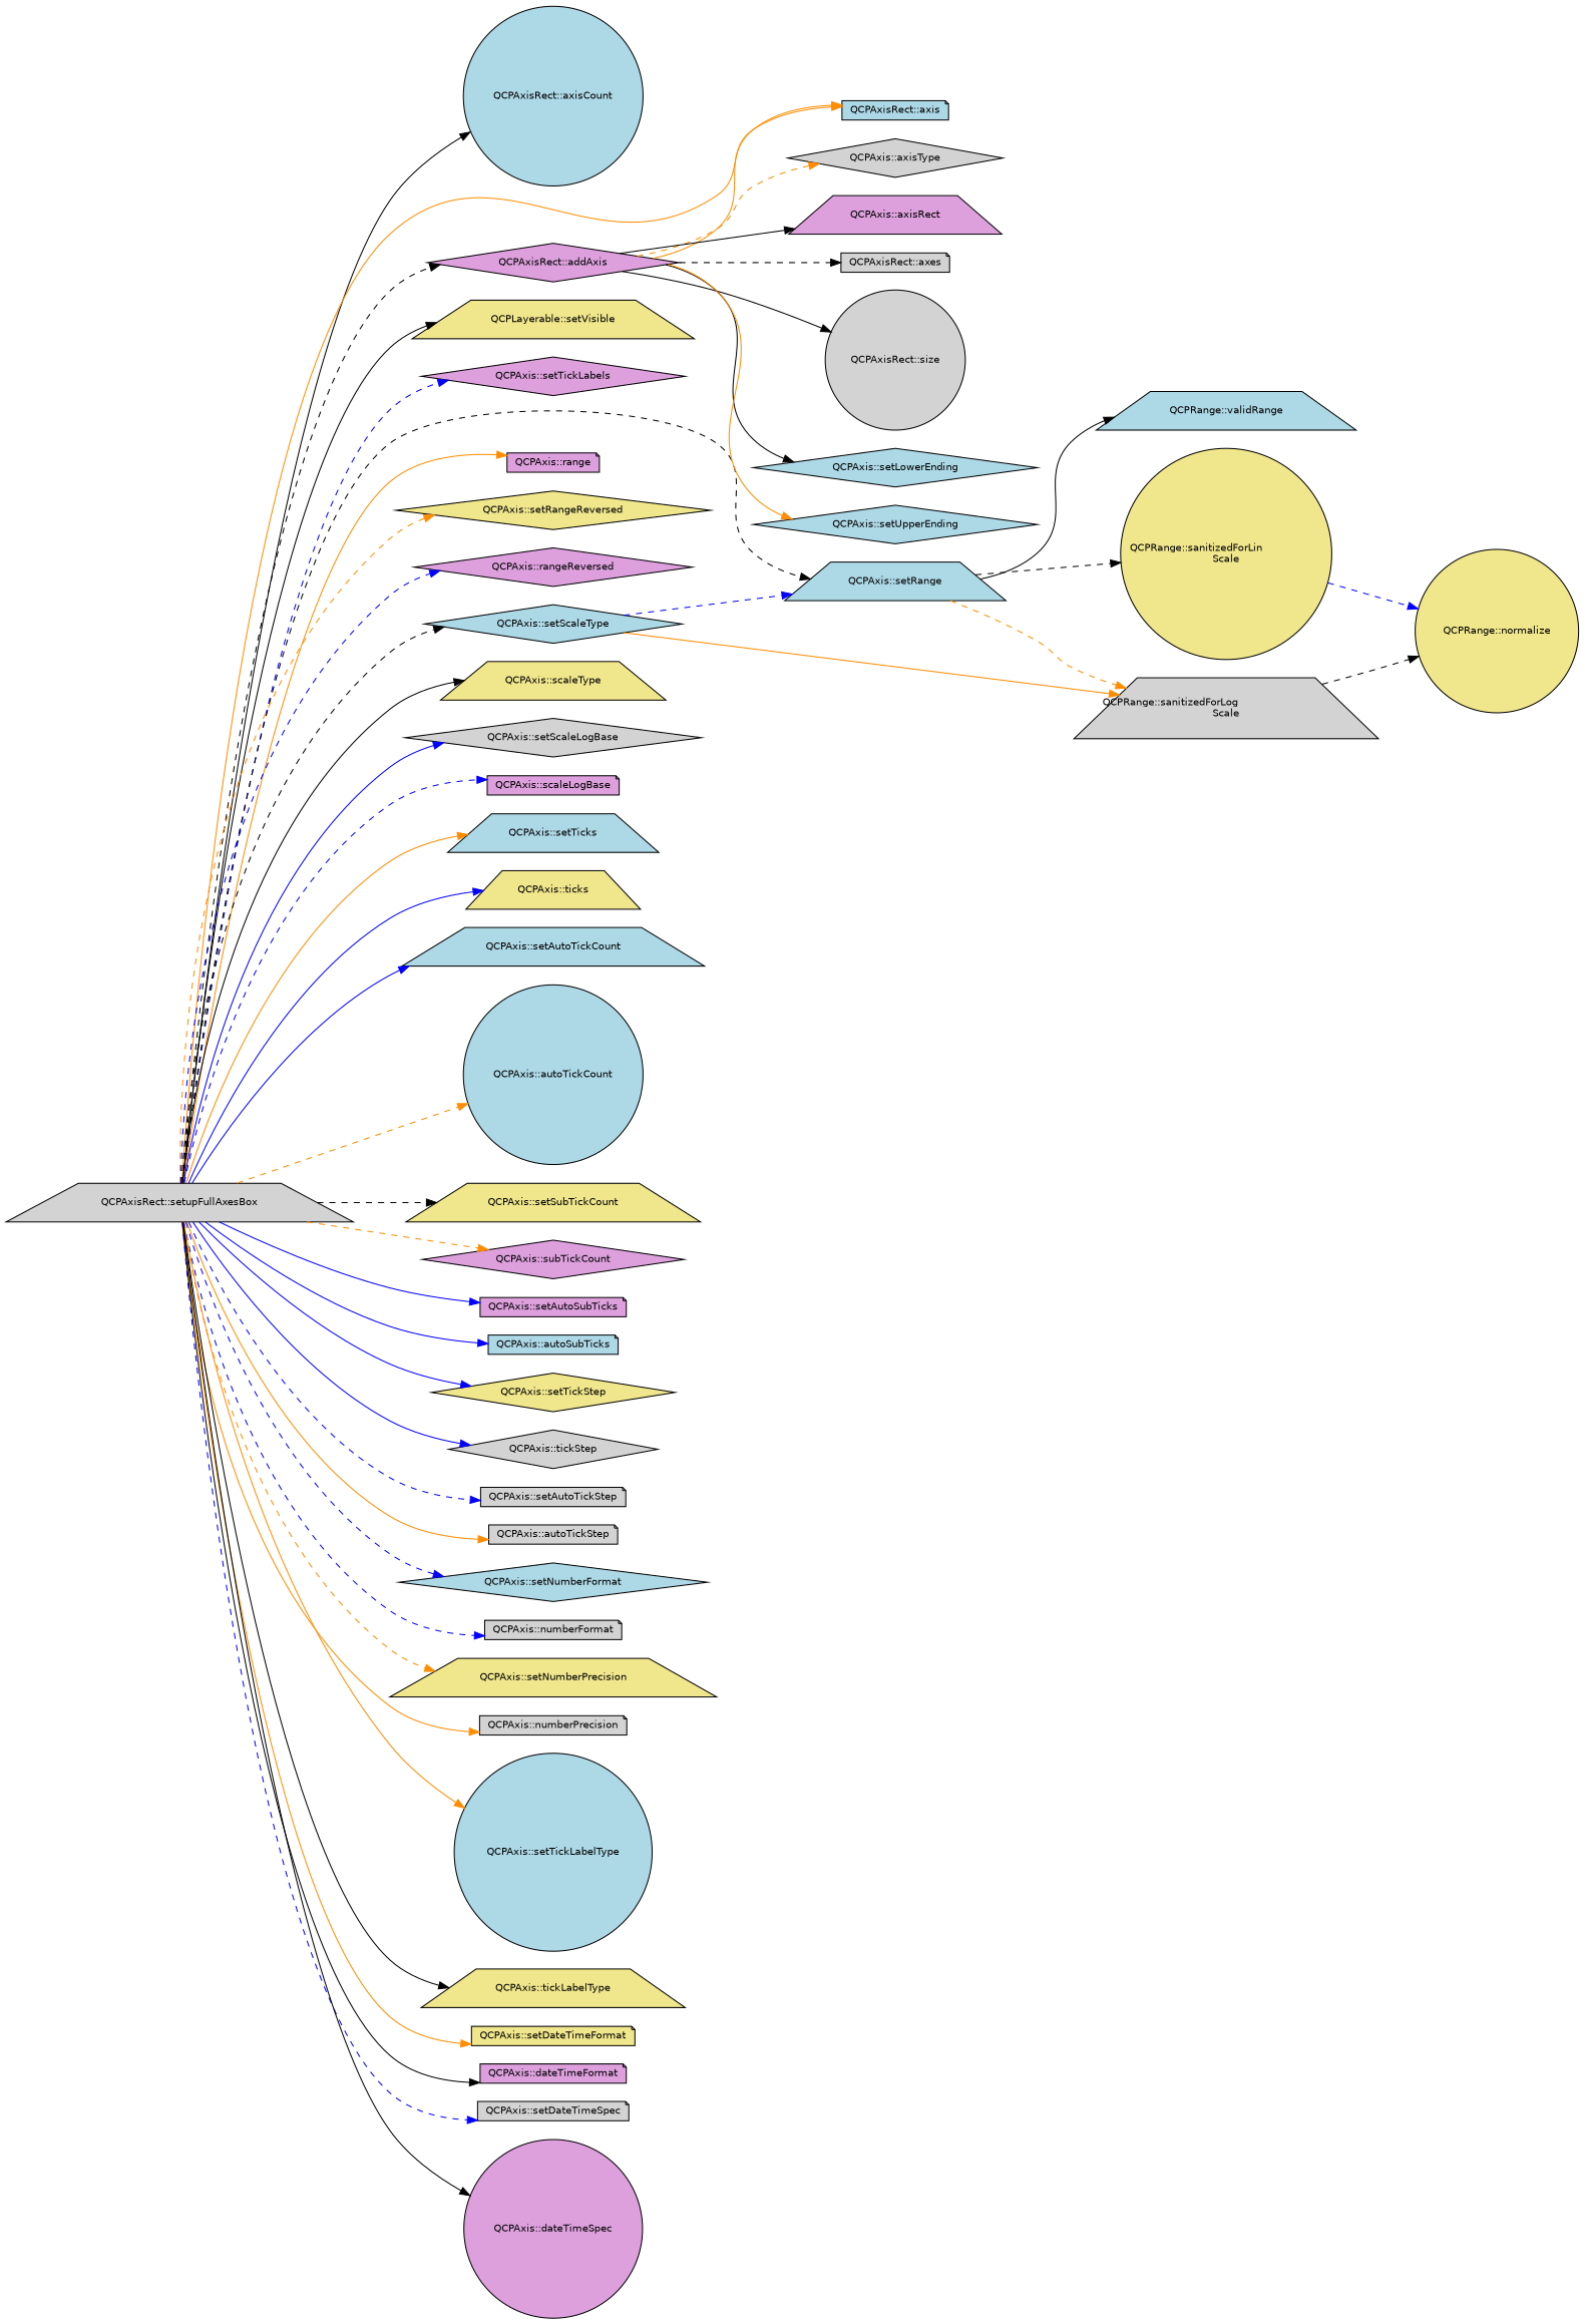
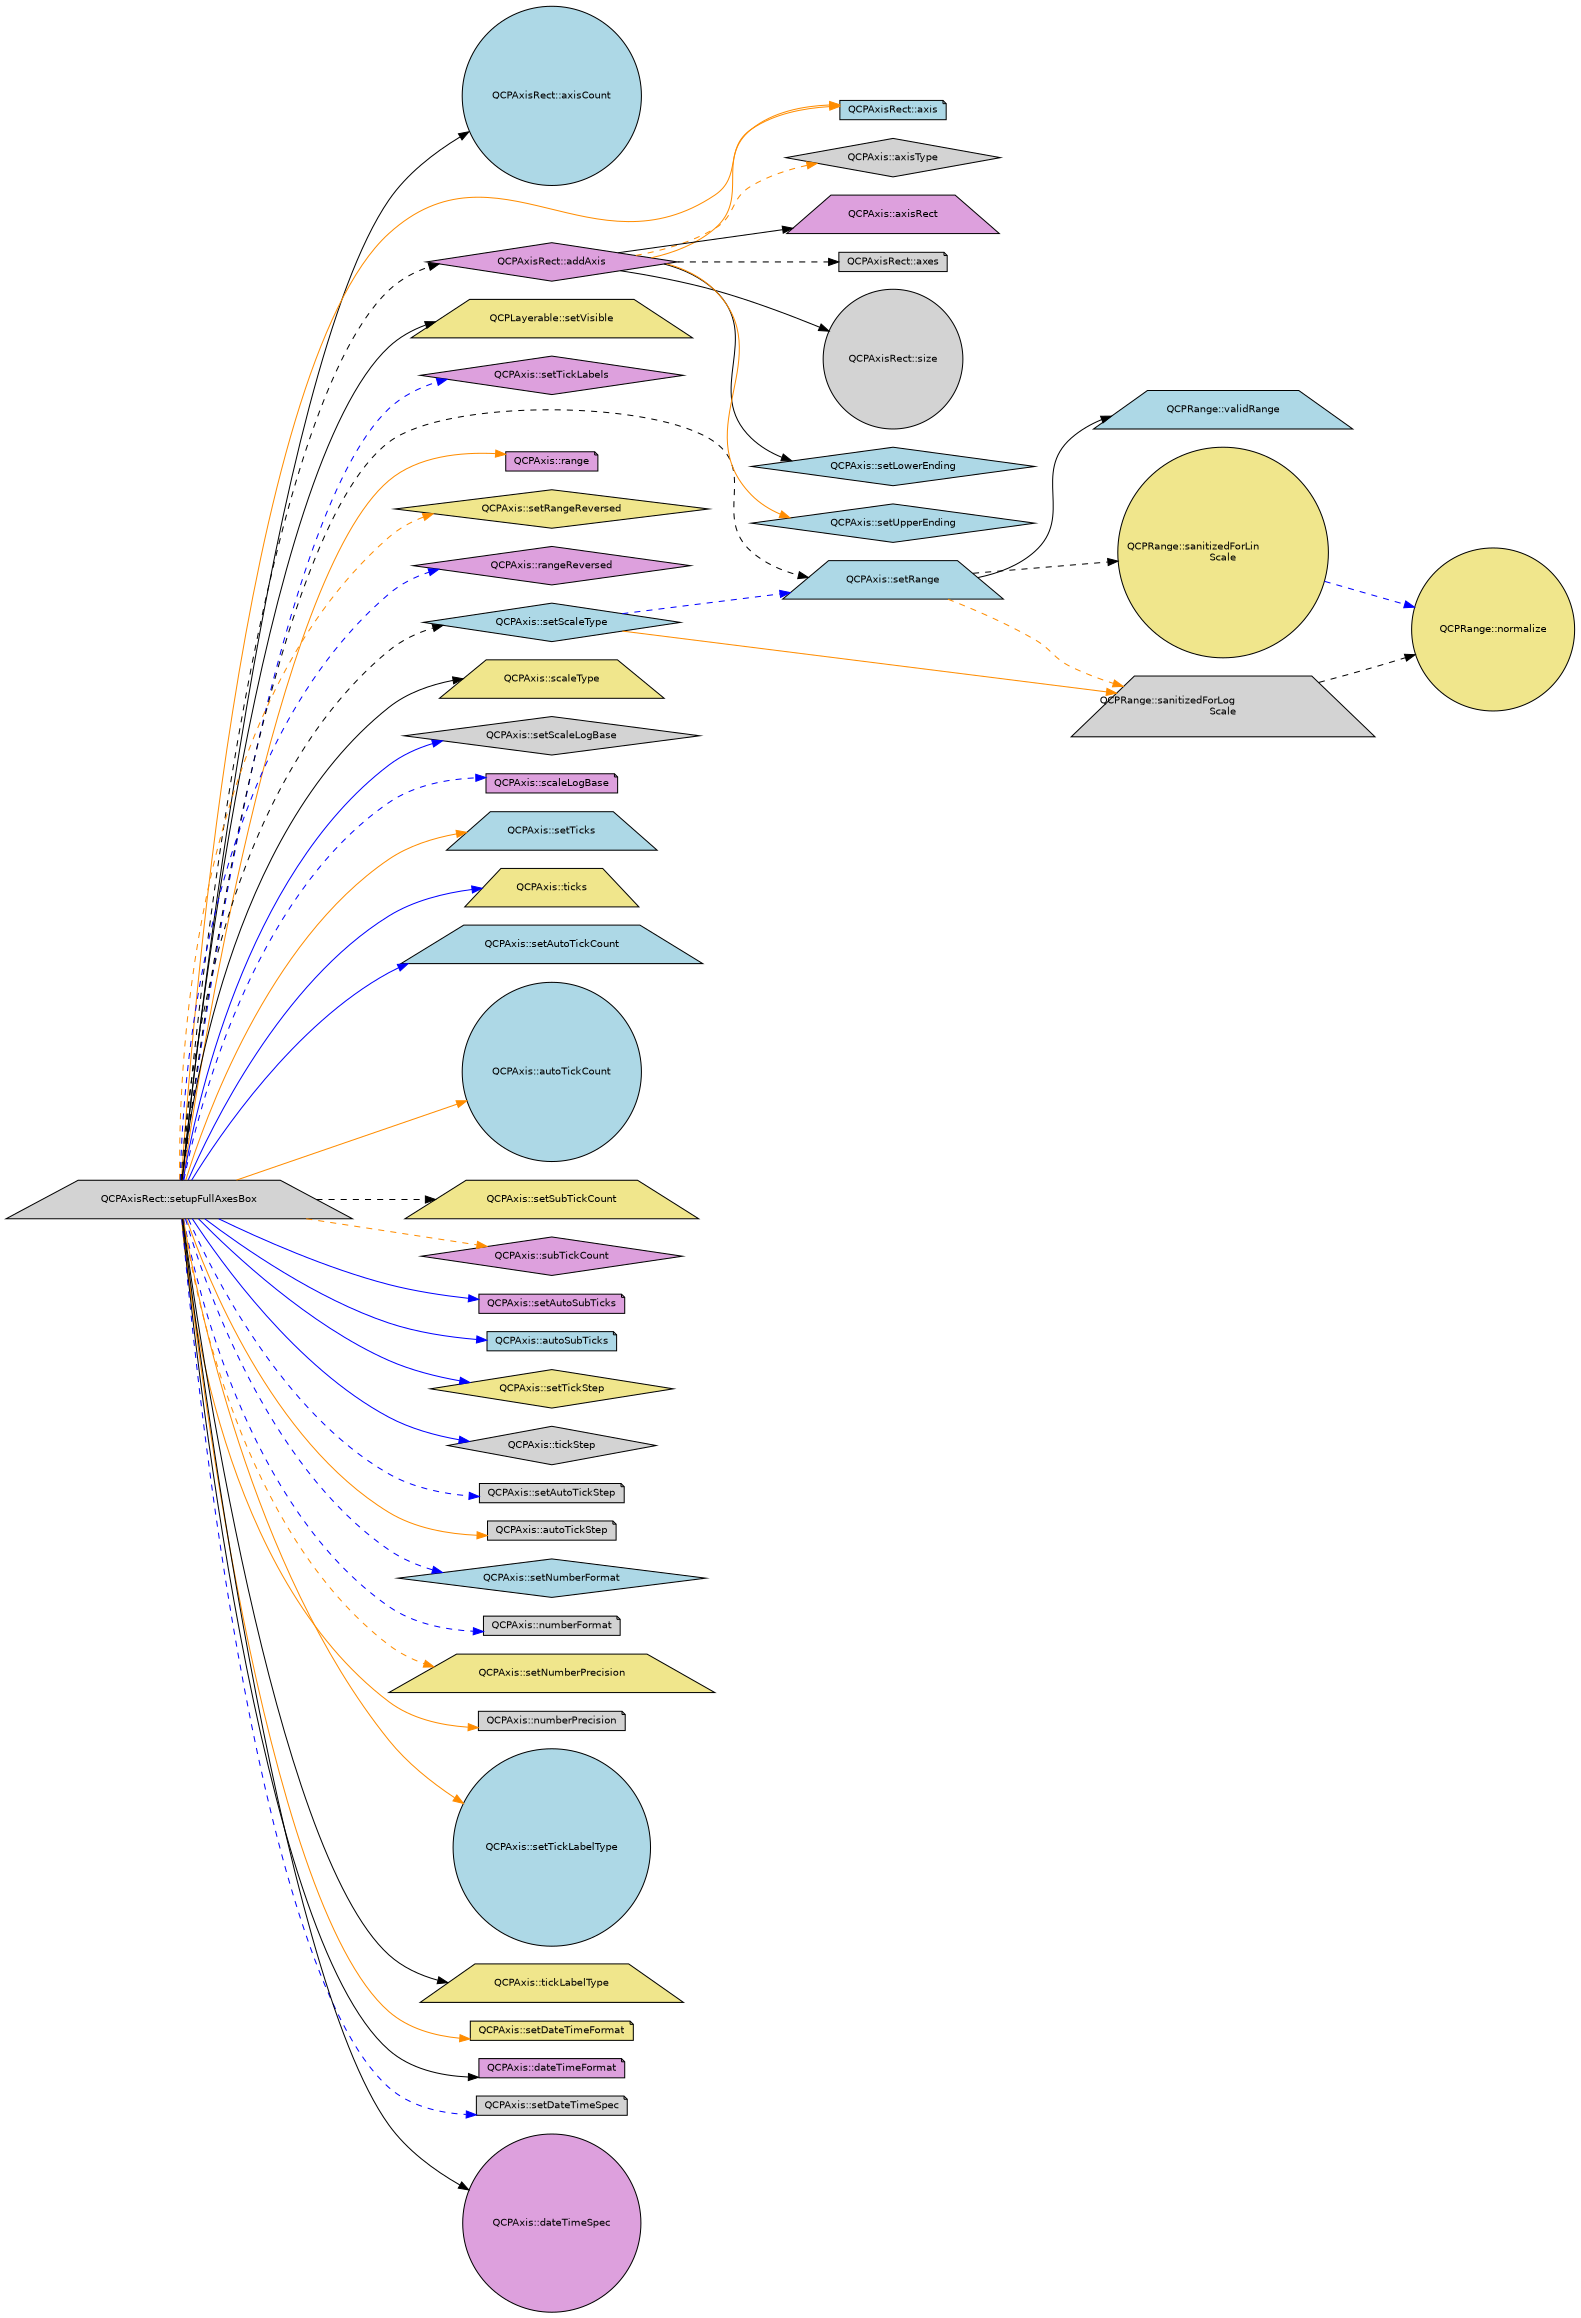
  digraph {
    rankdir=LR
    node [color=black fillcolor=lightblue fontname=Helvetica fontsize=10 shape=trapezium style=filled]
    edge [color=black fontname=Helvetica fontsize=10 labelfontname=Helvetica labelfontsize=10 style=solid]
    n1 [fillcolor=lightgrey fontcolor=black height=0.2 label="QCPAxisRect::setupFullAxesBox" width=0.4]
    n2 [height=0.2 label="QCPAxisRect::axisCount" shape=circle width=0.4]
    n3 [fillcolor=plum height=0.2 label="QCPAxisRect::addAxis" shape=diamond width=0.4]
    n4 [height=0.2 label="QCPAxisRect::axis" shape=note width=0.4]
    n5 [fillcolor=khaki height=0.2 label="QCPLayerable::setVisible" width=0.4]
    n6 [fillcolor=plum height=0.2 label="QCPAxis::setTickLabels" shape=diamond width=0.4]
    n7 [height=0.2 label="QCPAxis::setRange" width=0.4]
    n8 [fillcolor=plum height=0.2 label="QCPAxis::range" shape=note width=0.4]
    n9 [fillcolor=khaki height=0.2 label="QCPAxis::setRangeReversed" shape=diamond width=0.4]
    n10 [fillcolor=plum height=0.2 label="QCPAxis::rangeReversed" shape=diamond width=0.4]
    n11 [height=0.2 label="QCPAxis::setScaleType" shape=diamond width=0.4]
    n12 [fillcolor=khaki height=0.2 label="QCPAxis::scaleType" width=0.4]
    n13 [fillcolor=lightgrey height=0.2 label="QCPAxis::setScaleLogBase" shape=diamond width=0.4]
    n14 [fillcolor=plum height=0.2 label="QCPAxis::scaleLogBase" shape=note width=0.4]
    n15 [height=0.2 label="QCPAxis::setTicks" width=0.4]
    n16 [fillcolor=khaki height=0.2 label="QCPAxis::ticks" width=0.4]
    n17 [height=0.2 label="QCPAxis::setAutoTickCount" width=0.4]
    n18 [height=0.2 label="QCPAxis::autoTickCount" shape=circle width=0.4]
    n19 [fillcolor=khaki height=0.2 label="QCPAxis::setSubTickCount" width=0.4]
    n20 [fillcolor=plum height=0.2 label="QCPAxis::subTickCount" shape=diamond width=0.4]
    n21 [fillcolor=plum height=0.2 label="QCPAxis::setAutoSubTicks" shape=note width=0.4]
    n22 [height=0.2 label="QCPAxis::autoSubTicks" shape=note width=0.4]
    n23 [fillcolor=khaki height=0.2 label="QCPAxis::setTickStep" shape=diamond width=0.4]
    n24 [fillcolor=lightgrey height=0.2 label="QCPAxis::tickStep" shape=diamond width=0.4]
    n25 [fillcolor=lightgrey height=0.2 label="QCPAxis::setAutoTickStep" shape=note width=0.4]
    n26 [fillcolor=lightgrey height=0.2 label="QCPAxis::autoTickStep" shape=note width=0.4]
    n27 [height=0.2 label="QCPAxis::setNumberFormat" shape=diamond width=0.4]
    n28 [fillcolor=lightgrey height=0.2 label="QCPAxis::numberFormat" shape=note width=0.4]
    n29 [fillcolor=khaki height=0.2 label="QCPAxis::setNumberPrecision" width=0.4]
    n30 [fillcolor=lightgrey height=0.2 label="QCPAxis::numberPrecision" shape=note width=0.4]
    n31 [height=0.2 label="QCPAxis::setTickLabelType" shape=circle width=0.4]
    n32 [fillcolor=khaki height=0.2 label="QCPAxis::tickLabelType" width=0.4]
    n33 [fillcolor=khaki height=0.2 label="QCPAxis::setDateTimeFormat" shape=note width=0.4]
    n34 [fillcolor=plum height=0.2 label="QCPAxis::dateTimeFormat" shape=note width=0.4]
    n35 [fillcolor=lightgrey height=0.2 label="QCPAxis::setDateTimeSpec" shape=note width=0.4]
    n36 [fillcolor=plum height=0.2 label="QCPAxis::dateTimeSpec" shape=circle width=0.4]
    n37 [fillcolor=lightgrey height=0.2 label="QCPAxis::axisType" shape=diamond width=0.4]
    n38 [fillcolor=plum height=0.2 label="QCPAxis::axisRect" width=0.4]
    n39 [fillcolor=lightgrey height=0.2 label="QCPAxisRect::axes" shape=note width=0.4]
    n40 [fillcolor=lightgrey height=0.2 label="QCPAxisRect::size" shape=circle width=0.4]
    n41 [height=0.2 label="QCPAxis::setLowerEnding" shape=diamond width=0.4]
    n42 [height=0.2 label="QCPAxis::setUpperEnding" shape=diamond width=0.4]
    n43 [height=0.2 label="QCPRange::validRange" width=0.4]
    n44 [fillcolor=lightgrey height=0.2 label="QCPRange::sanitizedForLog\lScale" width=0.4]
    n45 [fillcolor=khaki height=0.2 label="QCPRange::sanitizedForLin\lScale" shape=circle width=0.4]
    n46 [fillcolor=khaki height=0.2 label="QCPRange::normalize" shape=circle width=0.4]
    n1 -> n2
    n1 -> n3 [style=dashed]
    n1 -> n4 [color=darkorange]
    n1 -> n5
    n1 -> n6 [color=blue style=dashed]
    n1 -> n7 [style=dashed]
    n1 -> n8 [color=darkorange]
    n1 -> n9 [color=darkorange style=dashed]
    n1 -> n10 [color=blue style=dashed]
    n1 -> n11 [style=dashed]
    n1 -> n12
    n1 -> n13 [color=blue]
    n1 -> n14 [color=blue style=dashed]
    n1 -> n15 [color=darkorange]
    n1 -> n16 [color=blue]
    n1 -> n17 [color=blue]
-   n1 -> n18 [color=darkorange style=dashed]
+   n1 -> n18 [color=darkorange]
    n1 -> n19 [style=dashed]
    n1 -> n20 [color=darkorange style=dashed]
    n1 -> n21 [color=blue]
    n1 -> n22 [color=blue]
    n1 -> n23 [color=blue]
    n1 -> n24 [color=blue]
    n1 -> n25 [color=blue style=dashed]
    n1 -> n26 [color=darkorange]
    n1 -> n27 [color=blue style=dashed]
    n1 -> n28 [color=blue style=dashed]
    n1 -> n29 [color=darkorange style=dashed]
    n1 -> n30 [color=darkorange]
    n1 -> n31 [color=darkorange]
    n1 -> n32
    n1 -> n33 [color=darkorange]
    n1 -> n34
    n1 -> n35 [color=blue style=dashed]
    n1 -> n36
    n3 -> n4 [color=darkorange]
    n3 -> n37 [color=darkorange style=dashed]
    n3 -> n38
    n3 -> n39 [style=dashed]
    n3 -> n40
    n3 -> n41
    n3 -> n42 [color=darkorange]
    n7 -> n43
    n7 -> n44 [color=darkorange style=dashed]
    n7 -> n45 [style=dashed]
    n11 -> n7 [color=blue style=dashed]
    n11 -> n44 [color=darkorange]
    n44 -> n46 [style=dashed]
    n45 -> n46 [color=blue style=dashed]
  }
